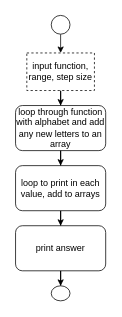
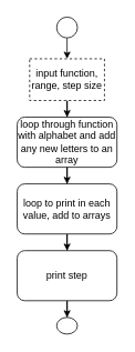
  <mxCell id="0" />
  <mxCell id="1" parent="0" />
  <mxCell id="2" value="" style="edgeStyle=orthogonalEdgeStyle;rounded=0;orthogonalLoop=1;jettySize=auto;html=1;" parent="1" source="4" target="6" edge="1"><mxGeometry relative="1" as="geometry" /></mxCell>
  <mxCell id="3" value="" style="edgeStyle=orthogonalEdgeStyle;rounded=0;orthogonalLoop=1;jettySize=auto;html=1;exitX=0.5;exitY=1;exitDx=0;exitDy=0;entryX=0.5;entryY=0;entryDx=0;entryDy=0;" parent="1" source="12" target="4" edge="1"><mxGeometry relative="1" as="geometry"><mxPoint x="155" y="-10" as="targetPoint" /></mxGeometry></mxCell>
  <mxCell id="4" value="input function, range, step size" style="whiteSpace=wrap;html=1;dashed=1;" parent="1" vertex="1"><mxGeometry x="35" y="70" width="90" height="50" as="geometry" /></mxCell>
  <mxCell id="5" value="" style="edgeStyle=orthogonalEdgeStyle;rounded=0;orthogonalLoop=1;jettySize=auto;html=1;" parent="1" source="6" target="8" edge="1"><mxGeometry relative="1" as="geometry" /></mxCell>
  <mxCell id="6" value="loop through function with alphabet and add any new letters to an array" style="rounded=1;whiteSpace=wrap;html=1;" parent="1" vertex="1"><mxGeometry x="20" y="140" width="120" height="60" as="geometry" /></mxCell>
  <mxCell id="7" value="" style="edgeStyle=orthogonalEdgeStyle;rounded=0;orthogonalLoop=1;jettySize=auto;html=1;" parent="1" source="8" target="10" edge="1"><mxGeometry relative="1" as="geometry" /></mxCell>
  <mxCell id="8" value="loop to print in each value, add to arrays" style="whiteSpace=wrap;html=1;rounded=1;" parent="1" vertex="1"><mxGeometry x="20" y="220" width="120" height="60" as="geometry" /></mxCell>
  <mxCell id="9" value="" style="edgeStyle=orthogonalEdgeStyle;rounded=0;orthogonalLoop=1;jettySize=auto;html=1;" parent="1" source="10" target="11" edge="1"><mxGeometry relative="1" as="geometry" /></mxCell>
- <mxCell id="10" value="print answer" style="whiteSpace=wrap;html=1;rounded=1;" parent="1" vertex="1"><mxGeometry x="20" y="300" width="120" height="60" as="geometry" /></mxCell>
+ <mxCell id="10" value="print step" style="whiteSpace=wrap;html=1;rounded=1;" parent="1" vertex="1"><mxGeometry x="20" y="300" width="120" height="60" as="geometry" /></mxCell>
  <mxCell id="11" value="" style="ellipse;whiteSpace=wrap;html=1;rounded=1;" parent="1" vertex="1"><mxGeometry x="67.5" y="380" width="25" height="20" as="geometry" /></mxCell>
  <mxCell id="12" value="" style="ellipse;whiteSpace=wrap;html=1;" parent="1" vertex="1"><mxGeometry x="67.5" y="20" width="25" height="25" as="geometry" /></mxCell>
